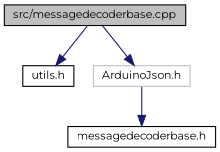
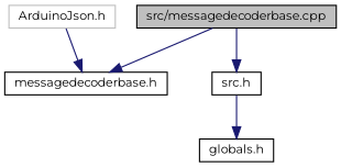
  digraph {
    fontname=Montserrat
    node [color=black fillcolor=white fontname=Montserrat fontsize=10 shape=record style=filled]
    edge [color=midnightblue fontname=Montserrat fontsize=10 labelfontname=Helvetica labelfontsize=10 style=solid]
    n1 [fillcolor=grey75 fontcolor=black height=0.2 label="src/messagedecoderbase.cpp" width=0.4]
    n2 [height=0.2 label="messagedecoderbase.h" width=0.4]
-   n3 [height=0.2 label="utils.h" width=0.4]
+   n3 [height=0.2 label="src.h" width=0.4]
+   n4 [height=0.2 label="globals.h" width=0.4]
    n5 [color=grey75 height=0.2 label="ArduinoJson.h" width=0.4]
-   n1 -> n5
+   n1 -> n2
    n1 -> n3
+   n3 -> n4
    n5 -> n2
  }
